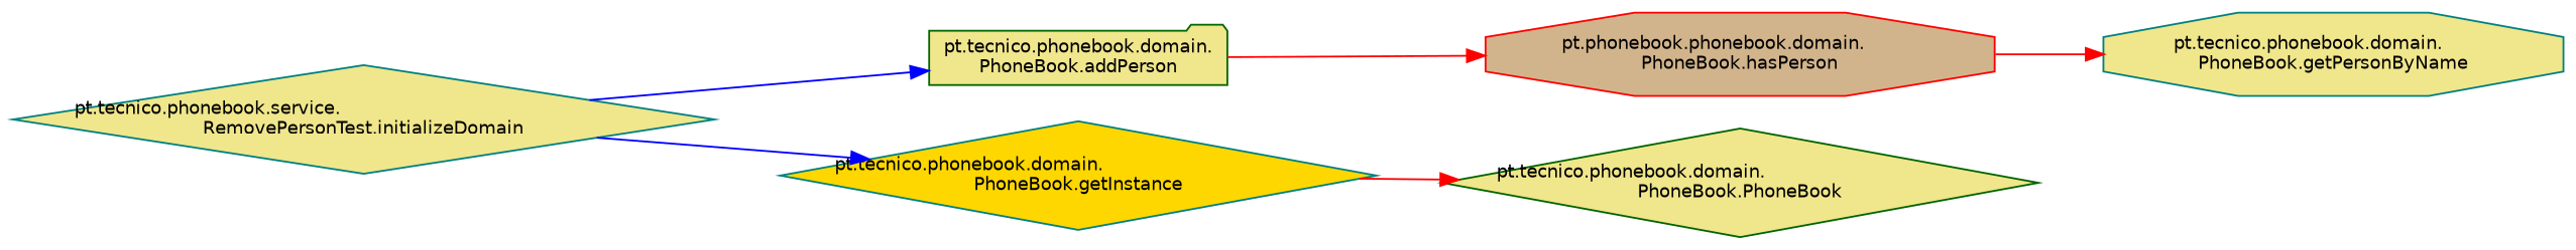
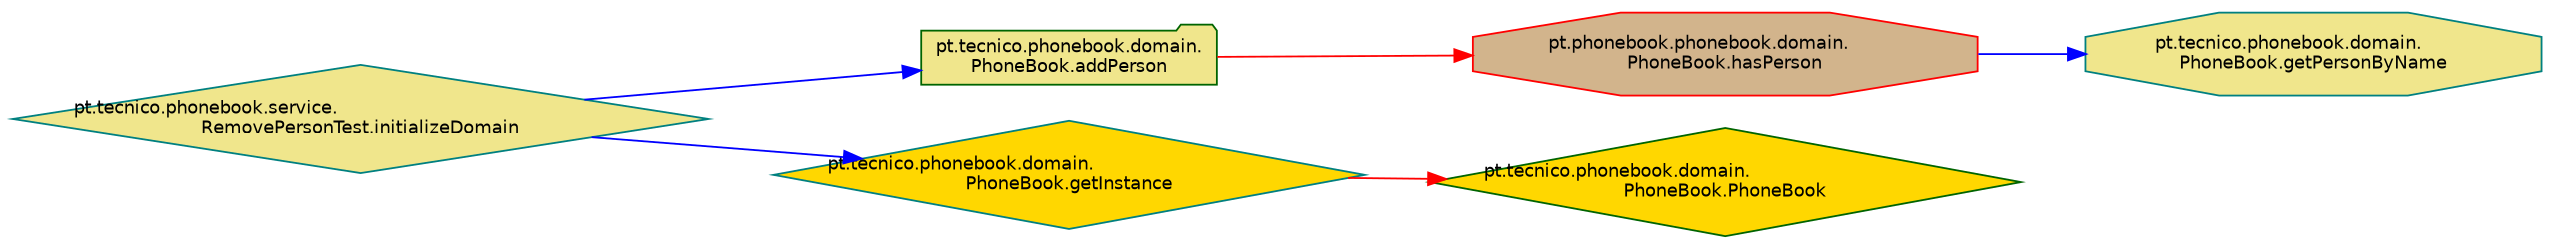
  digraph {
    rankdir=LR
    node [color=teal fillcolor=khaki fontname=Helvetica fontsize=10 shape=diamond style=filled]
    edge [color=blue fontname=Helvetica fontsize=10 labelfontname=Helvetica labelfontsize=10 style=solid]
    n1 [fontcolor=black height=0.2 label="pt.tecnico.phonebook.service.\lRemovePersonTest.initializeDomain" width=0.4]
    n2 [color=darkgreen height=0.2 label="pt.tecnico.phonebook.domain.\lPhoneBook.addPerson" shape=folder width=0.4]
    n3 [fillcolor=gold height=0.2 label="pt.tecnico.phonebook.domain.\lPhoneBook.getInstance" width=0.4]
    n4 [color=red fillcolor=tan height=0.2 label="pt.phonebook.phonebook.domain.\lPhoneBook.hasPerson" shape=octagon width=0.4]
-   n5 [color=darkgreen height=0.2 label="pt.tecnico.phonebook.domain.\lPhoneBook.PhoneBook" width=0.4]
+   n5 [color=darkgreen fillcolor=gold height=0.2 label="pt.tecnico.phonebook.domain.\lPhoneBook.PhoneBook" width=0.4]
    n6 [height=0.2 label="pt.tecnico.phonebook.domain.\lPhoneBook.getPersonByName" shape=octagon width=0.4]
    n1 -> n2
    n1 -> n3
    n2 -> n4 [color=red]
    n3 -> n5 [color=red]
-   n4 -> n6 [color=red]
+   n4 -> n6
  }
